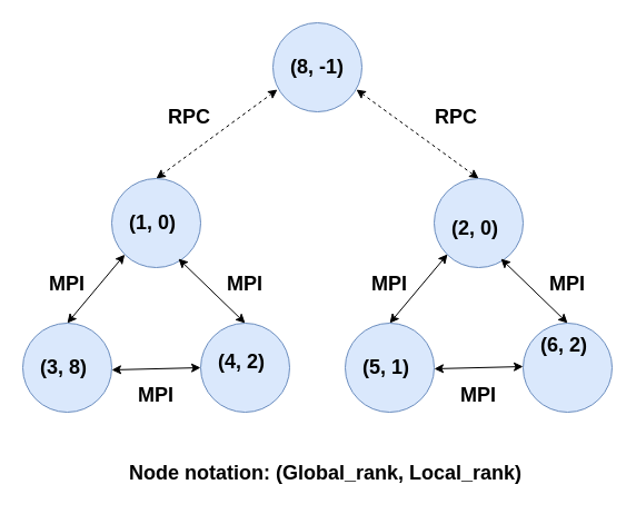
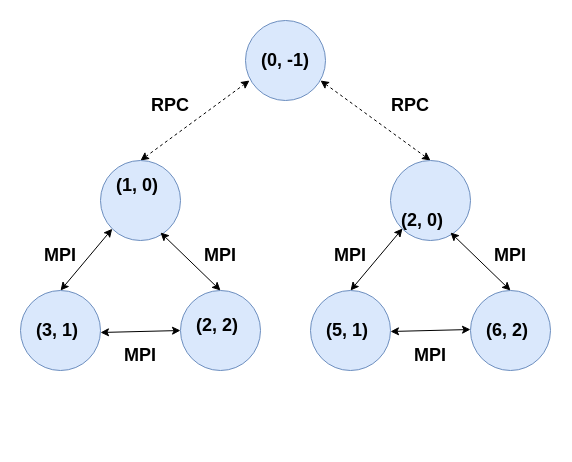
  <mxCell id="0" />
  <mxCell id="1" parent="0" />
  <mxCell id="2" value="" style="ellipse;whiteSpace=wrap;html=1;aspect=fixed;fillColor=#dae8fc;strokeColor=#6c8ebf;" vertex="1" parent="1"><mxGeometry x="245" y="20" width="80" height="80" as="geometry" /></mxCell>
  <mxCell id="3" value="" style="endArrow=classic;dashed=1;startArrow=classic;html=1;rounded=0;entryX=0.05;entryY=0.75;entryDx=0;entryDy=0;entryPerimeter=0;exitX=0.5;exitY=0;exitDx=0;exitDy=0;" edge="1" parent="1" source="8"><mxGeometry width="50" height="50" relative="1" as="geometry"><mxPoint x="50" y="150" as="sourcePoint" /><mxPoint x="249" y="80" as="targetPoint" /></mxGeometry></mxCell>
  <mxCell id="4" value="" style="endArrow=classic;dashed=1;startArrow=classic;html=1;rounded=0;exitX=0.938;exitY=0.763;exitDx=0;exitDy=0;exitPerimeter=0;" edge="1" parent="1"><mxGeometry width="50" height="50" relative="1" as="geometry"><mxPoint x="320" y="80" as="sourcePoint" /><mxPoint x="430" y="160" as="targetPoint" /></mxGeometry></mxCell>
  <mxCell id="5" value="&lt;b&gt;&lt;font style=&quot;font-size: 18px;&quot;&gt;RPC&lt;/font&gt;&lt;/b&gt;" style="text;html=1;align=center;verticalAlign=middle;whiteSpace=wrap;rounded=0;" vertex="1" parent="1"><mxGeometry x="380" y="90" width="60" height="30" as="geometry" /></mxCell>
  <mxCell id="6" value="&lt;b&gt;&lt;font style=&quot;font-size: 18px;&quot;&gt;RPC&lt;/font&gt;&lt;/b&gt;" style="text;html=1;align=center;verticalAlign=middle;whiteSpace=wrap;rounded=0;rotation=0;" vertex="1" parent="1"><mxGeometry x="140" y="90" width="60" height="30" as="geometry" /></mxCell>
  <mxCell id="7" value="" style="group" vertex="1" connectable="0" parent="1"><mxGeometry x="20" y="160" width="240" height="210" as="geometry" /></mxCell>
  <mxCell id="8" value="" style="ellipse;whiteSpace=wrap;html=1;aspect=fixed;fillColor=#dae8fc;strokeColor=#6c8ebf;" vertex="1" parent="7"><mxGeometry x="80" width="80" height="80" as="geometry" /></mxCell>
  <mxCell id="9" value="" style="ellipse;whiteSpace=wrap;html=1;aspect=fixed;fillColor=#dae8fc;strokeColor=#6c8ebf;" vertex="1" parent="7"><mxGeometry y="130" width="80" height="80" as="geometry" /></mxCell>
  <mxCell id="10" value="" style="ellipse;whiteSpace=wrap;html=1;aspect=fixed;fillColor=#dae8fc;strokeColor=#6c8ebf;" vertex="1" parent="7"><mxGeometry x="160" y="130" width="80" height="80" as="geometry" /></mxCell>
  <mxCell id="11" value="" style="endArrow=classic;startArrow=classic;html=1;rounded=0;entryX=0;entryY=1;entryDx=0;entryDy=0;" edge="1" parent="7" target="8"><mxGeometry width="50" height="50" relative="1" as="geometry"><mxPoint x="40" y="130" as="sourcePoint" /><mxPoint x="100" y="70" as="targetPoint" /></mxGeometry></mxCell>
  <mxCell id="12" value="" style="endArrow=classic;startArrow=classic;html=1;rounded=0;entryX=0;entryY=0.5;entryDx=0;entryDy=0;" edge="1" parent="7" target="10"><mxGeometry width="50" height="50" relative="1" as="geometry"><mxPoint x="80" y="172" as="sourcePoint" /><mxPoint x="132" y="110" as="targetPoint" /></mxGeometry></mxCell>
  <mxCell id="13" value="" style="endArrow=classic;startArrow=classic;html=1;rounded=0;entryX=0.5;entryY=0;entryDx=0;entryDy=0;" edge="1" parent="7" target="10"><mxGeometry width="50" height="50" relative="1" as="geometry"><mxPoint x="140" y="72" as="sourcePoint" /><mxPoint x="220" y="70" as="targetPoint" /></mxGeometry></mxCell>
  <mxCell id="14" value="&lt;b&gt;&lt;font style=&quot;font-size: 18px;&quot;&gt;MPI&lt;/font&gt;&lt;/b&gt;" style="text;html=1;align=center;verticalAlign=middle;whiteSpace=wrap;rounded=0;rotation=0;" vertex="1" parent="7"><mxGeometry x="10" y="80" width="60" height="30" as="geometry" /></mxCell>
  <mxCell id="15" value="&lt;b&gt;&lt;font style=&quot;font-size: 18px;&quot;&gt;MPI&lt;/font&gt;&lt;/b&gt;" style="text;html=1;align=center;verticalAlign=middle;whiteSpace=wrap;rounded=0;rotation=0;" vertex="1" parent="7"><mxGeometry x="90" y="180" width="60" height="30" as="geometry" /></mxCell>
  <mxCell id="16" value="&lt;b&gt;&lt;font style=&quot;font-size: 18px;&quot;&gt;MPI&lt;/font&gt;&lt;/b&gt;" style="text;html=1;align=center;verticalAlign=middle;whiteSpace=wrap;rounded=0;rotation=0;" vertex="1" parent="7"><mxGeometry x="170" y="80" width="60" height="30" as="geometry" /></mxCell>
- <mxCell id="17" value="&lt;b&gt;&lt;font style=&quot;font-size: 18px;&quot;&gt;(1, 0)&lt;/font&gt;&lt;/b&gt;" style="text;strokeColor=none;fillColor=none;align=left;verticalAlign=middle;spacingLeft=4;spacingRight=4;overflow=hidden;points=[[0,0.5],[1,0.5]];portConstraint=eastwest;rotatable=0;whiteSpace=wrap;html=1;" vertex="1" parent="7"><mxGeometry x="90" y="25" width="60" height="30" as="geometry" /></mxCell>
- <mxCell id="18" value="&lt;b&gt;&lt;font style=&quot;font-size: 18px;&quot;&gt;(3, 8)&lt;/font&gt;&lt;/b&gt;" style="text;strokeColor=none;fillColor=none;align=left;verticalAlign=middle;spacingLeft=4;spacingRight=4;overflow=hidden;points=[[0,0.5],[1,0.5]];portConstraint=eastwest;rotatable=0;whiteSpace=wrap;html=1;" vertex="1" parent="7"><mxGeometry x="10" y="155" width="60" height="30" as="geometry" /></mxCell>
- <mxCell id="19" value="&lt;b&gt;&lt;font style=&quot;font-size: 18px;&quot;&gt;(4, 2)&lt;/font&gt;&lt;/b&gt;" style="text;strokeColor=none;fillColor=none;align=left;verticalAlign=middle;spacingLeft=4;spacingRight=4;overflow=hidden;points=[[0,0.5],[1,0.5]];portConstraint=eastwest;rotatable=0;whiteSpace=wrap;html=1;" vertex="1" parent="7"><mxGeometry x="170" y="150" width="60" height="30" as="geometry" /></mxCell>
+ <mxCell id="17" value="&lt;b&gt;&lt;font style=&quot;font-size: 18px;&quot;&gt;(1, 0)&lt;/font&gt;&lt;/b&gt;" style="text;strokeColor=none;fillColor=none;align=left;verticalAlign=middle;spacingLeft=4;spacingRight=4;overflow=hidden;points=[[0,0.5],[1,0.5]];portConstraint=eastwest;rotatable=0;whiteSpace=wrap;html=1;" vertex="1" parent="7"><mxGeometry x="90" y="10" width="60" height="30" as="geometry" /></mxCell>
+ <mxCell id="18" value="&lt;b&gt;&lt;font style=&quot;font-size: 18px;&quot;&gt;(3, 1)&lt;/font&gt;&lt;/b&gt;" style="text;strokeColor=none;fillColor=none;align=left;verticalAlign=middle;spacingLeft=4;spacingRight=4;overflow=hidden;points=[[0,0.5],[1,0.5]];portConstraint=eastwest;rotatable=0;whiteSpace=wrap;html=1;" vertex="1" parent="7"><mxGeometry x="10" y="155" width="60" height="30" as="geometry" /></mxCell>
+ <mxCell id="19" value="&lt;b&gt;&lt;font style=&quot;font-size: 18px;&quot;&gt;(2, 2)&lt;/font&gt;&lt;/b&gt;" style="text;strokeColor=none;fillColor=none;align=left;verticalAlign=middle;spacingLeft=4;spacingRight=4;overflow=hidden;points=[[0,0.5],[1,0.5]];portConstraint=eastwest;rotatable=0;whiteSpace=wrap;html=1;" vertex="1" parent="7"><mxGeometry x="170" y="150" width="60" height="30" as="geometry" /></mxCell>
  <mxCell id="20" value="" style="group" vertex="1" connectable="0" parent="1"><mxGeometry x="310" y="160" width="240" height="210" as="geometry" /></mxCell>
  <mxCell id="21" value="" style="ellipse;whiteSpace=wrap;html=1;aspect=fixed;fillColor=#dae8fc;strokeColor=#6c8ebf;" vertex="1" parent="20"><mxGeometry x="80" width="80" height="80" as="geometry" /></mxCell>
  <mxCell id="22" value="" style="ellipse;whiteSpace=wrap;html=1;aspect=fixed;fillColor=#dae8fc;strokeColor=#6c8ebf;" vertex="1" parent="20"><mxGeometry y="130" width="80" height="80" as="geometry" /></mxCell>
  <mxCell id="23" value="" style="ellipse;whiteSpace=wrap;html=1;aspect=fixed;fillColor=#dae8fc;strokeColor=#6c8ebf;" vertex="1" parent="20"><mxGeometry x="160" y="130" width="80" height="80" as="geometry" /></mxCell>
  <mxCell id="24" value="" style="endArrow=classic;startArrow=classic;html=1;rounded=0;entryX=0;entryY=1;entryDx=0;entryDy=0;" edge="1" parent="20"><mxGeometry width="50" height="50" relative="1" as="geometry"><mxPoint x="40" y="130" as="sourcePoint" /><mxPoint x="92" y="68" as="targetPoint" /></mxGeometry></mxCell>
  <mxCell id="25" value="" style="endArrow=classic;startArrow=classic;html=1;rounded=0;entryX=0;entryY=0.5;entryDx=0;entryDy=0;" edge="1" parent="20"><mxGeometry width="50" height="50" relative="1" as="geometry"><mxPoint x="80" y="171" as="sourcePoint" /><mxPoint x="160" y="169" as="targetPoint" /></mxGeometry></mxCell>
  <mxCell id="26" value="" style="endArrow=classic;startArrow=classic;html=1;rounded=0;entryX=0.5;entryY=0;entryDx=0;entryDy=0;" edge="1" parent="20"><mxGeometry width="50" height="50" relative="1" as="geometry"><mxPoint x="140" y="72" as="sourcePoint" /><mxPoint x="200" y="130" as="targetPoint" /></mxGeometry></mxCell>
  <mxCell id="27" value="&lt;b&gt;&lt;font style=&quot;font-size: 18px;&quot;&gt;MPI&lt;/font&gt;&lt;/b&gt;" style="text;html=1;align=center;verticalAlign=middle;whiteSpace=wrap;rounded=0;rotation=0;" vertex="1" parent="20"><mxGeometry x="10" y="80" width="60" height="30" as="geometry" /></mxCell>
  <mxCell id="28" value="&lt;b&gt;&lt;font style=&quot;font-size: 18px;&quot;&gt;MPI&lt;/font&gt;&lt;/b&gt;" style="text;html=1;align=center;verticalAlign=middle;whiteSpace=wrap;rounded=0;rotation=0;" vertex="1" parent="20"><mxGeometry x="90" y="180" width="60" height="30" as="geometry" /></mxCell>
  <mxCell id="29" value="&lt;b&gt;&lt;font style=&quot;font-size: 18px;&quot;&gt;MPI&lt;/font&gt;&lt;/b&gt;" style="text;html=1;align=center;verticalAlign=middle;whiteSpace=wrap;rounded=0;rotation=0;" vertex="1" parent="20"><mxGeometry x="170" y="80" width="60" height="30" as="geometry" /></mxCell>
- <mxCell id="30" value="&lt;b&gt;&lt;font style=&quot;font-size: 18px;&quot;&gt;(2, 0)&lt;/font&gt;&lt;/b&gt;" style="text;strokeColor=none;fillColor=none;align=left;verticalAlign=middle;spacingLeft=4;spacingRight=4;overflow=hidden;points=[[0,0.5],[1,0.5]];portConstraint=eastwest;rotatable=0;whiteSpace=wrap;html=1;" vertex="1" parent="20"><mxGeometry x="90" y="30" width="60" height="30" as="geometry" /></mxCell>
+ <mxCell id="30" value="&lt;b&gt;&lt;font style=&quot;font-size: 18px;&quot;&gt;(2, 0)&lt;/font&gt;&lt;/b&gt;" style="text;strokeColor=none;fillColor=none;align=left;verticalAlign=middle;spacingLeft=4;spacingRight=4;overflow=hidden;points=[[0,0.5],[1,0.5]];portConstraint=eastwest;rotatable=0;whiteSpace=wrap;html=1;" vertex="1" parent="20"><mxGeometry x="85" y="45" width="60" height="30" as="geometry" /></mxCell>
  <mxCell id="31" value="&lt;b&gt;&lt;font style=&quot;font-size: 18px;&quot;&gt;(5, 1)&lt;/font&gt;&lt;/b&gt;" style="text;strokeColor=none;fillColor=none;align=left;verticalAlign=middle;spacingLeft=4;spacingRight=4;overflow=hidden;points=[[0,0.5],[1,0.5]];portConstraint=eastwest;rotatable=0;whiteSpace=wrap;html=1;" vertex="1" parent="20"><mxGeometry x="10" y="155" width="60" height="30" as="geometry" /></mxCell>
- <mxCell id="32" value="&lt;b&gt;&lt;font style=&quot;font-size: 18px;&quot;&gt;(6, 2)&lt;/font&gt;&lt;/b&gt;" style="text;strokeColor=none;fillColor=none;align=left;verticalAlign=middle;spacingLeft=4;spacingRight=4;overflow=hidden;points=[[0,0.5],[1,0.5]];portConstraint=eastwest;rotatable=0;whiteSpace=wrap;html=1;" vertex="1" parent="20"><mxGeometry x="170" y="135" width="60" height="30" as="geometry" /></mxCell>
- <mxCell id="33" value="&lt;b&gt;&lt;font style=&quot;font-size: 18px;&quot;&gt;Node notation: (Global_rank, Local_rank)&lt;/font&gt;&lt;/b&gt;" style="text;strokeColor=none;fillColor=none;align=left;verticalAlign=middle;spacingLeft=4;spacingRight=4;overflow=hidden;points=[[0,0.5],[1,0.5]];portConstraint=eastwest;rotatable=0;whiteSpace=wrap;html=1;" vertex="1" parent="1"><mxGeometry x="110" y="410" width="370" height="30" as="geometry" /></mxCell>
- <mxCell id="34" value="&lt;b&gt;&lt;font style=&quot;font-size: 18px;&quot;&gt;(8, -1)&lt;/font&gt;&lt;/b&gt;" style="text;strokeColor=none;fillColor=none;align=left;verticalAlign=middle;spacingLeft=4;spacingRight=4;overflow=hidden;points=[[0,0.5],[1,0.5]];portConstraint=eastwest;rotatable=0;whiteSpace=wrap;html=1;" vertex="1" parent="1"><mxGeometry x="255" y="45" width="60" height="30" as="geometry" /></mxCell>
+ <mxCell id="32" value="&lt;b&gt;&lt;font style=&quot;font-size: 18px;&quot;&gt;(6, 2)&lt;/font&gt;&lt;/b&gt;" style="text;strokeColor=none;fillColor=none;align=left;verticalAlign=middle;spacingLeft=4;spacingRight=4;overflow=hidden;points=[[0,0.5],[1,0.5]];portConstraint=eastwest;rotatable=0;whiteSpace=wrap;html=1;" vertex="1" parent="20"><mxGeometry x="170" y="155" width="60" height="30" as="geometry" /></mxCell>
+ <mxCell id="34" value="&lt;b&gt;&lt;font style=&quot;font-size: 18px;&quot;&gt;(0, -1)&lt;/font&gt;&lt;/b&gt;" style="text;strokeColor=none;fillColor=none;align=left;verticalAlign=middle;spacingLeft=4;spacingRight=4;overflow=hidden;points=[[0,0.5],[1,0.5]];portConstraint=eastwest;rotatable=0;whiteSpace=wrap;html=1;" vertex="1" parent="1"><mxGeometry x="255" y="45" width="60" height="30" as="geometry" /></mxCell>
